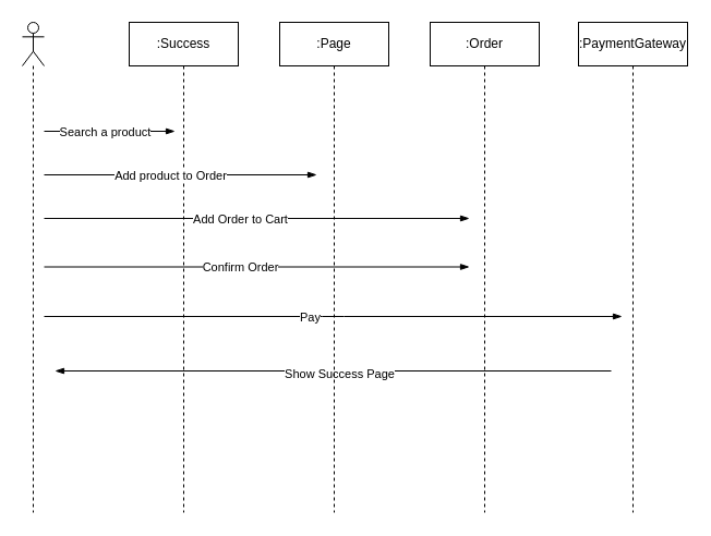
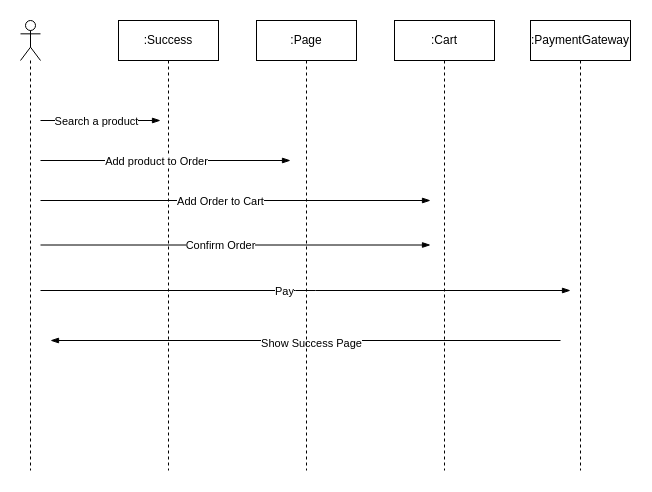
  <mxCell id="0" />
  <mxCell id="1" parent="0" />
  <mxCell id="2" value="" style="shape=umlLifeline;participant=umlActor;perimeter=lifelinePerimeter;whiteSpace=wrap;html=1;container=1;collapsible=0;recursiveResize=0;verticalAlign=top;spacingTop=36;outlineConnect=0;" parent="1" vertex="1"><mxGeometry x="20" y="20" width="20" height="450" as="geometry" /></mxCell>
- <mxCell id="3" value=":Order" style="shape=umlLifeline;perimeter=lifelinePerimeter;whiteSpace=wrap;html=1;container=1;collapsible=0;recursiveResize=0;outlineConnect=0;" parent="1" vertex="1"><mxGeometry x="394" y="20" width="100" height="450" as="geometry" /></mxCell>
+ <mxCell id="3" value=":Cart" style="shape=umlLifeline;perimeter=lifelinePerimeter;whiteSpace=wrap;html=1;container=1;collapsible=0;recursiveResize=0;outlineConnect=0;" parent="1" vertex="1"><mxGeometry x="394" y="20" width="100" height="450" as="geometry" /></mxCell>
  <mxCell id="4" value="" style="edgeStyle=elbowEdgeStyle;fontSize=12;html=1;endArrow=blockThin;endFill=1;" edge="1" parent="3"><mxGeometry width="160" relative="1" as="geometry"><mxPoint x="166" y="320" as="sourcePoint" /><mxPoint x="-344" y="320" as="targetPoint" /></mxGeometry></mxCell>
  <mxCell id="5" value="Show Success Page" style="edgeLabel;html=1;align=center;verticalAlign=middle;resizable=0;points=[];" vertex="1" connectable="0" parent="4"><mxGeometry x="0.204" y="2" relative="1" as="geometry"><mxPoint x="57" as="offset" /></mxGeometry></mxCell>
  <mxCell id="6" value=":PaymentGateway" style="shape=umlLifeline;perimeter=lifelinePerimeter;whiteSpace=wrap;html=1;container=1;collapsible=0;recursiveResize=0;outlineConnect=0;" parent="1" vertex="1"><mxGeometry x="530" y="20" width="100" height="450" as="geometry" /></mxCell>
  <mxCell id="7" value=":Page" style="shape=umlLifeline;perimeter=lifelinePerimeter;whiteSpace=wrap;html=1;container=1;collapsible=0;recursiveResize=0;outlineConnect=0;" vertex="1" parent="1"><mxGeometry x="256" y="20" width="100" height="450" as="geometry" /></mxCell>
  <mxCell id="8" value="" style="edgeStyle=elbowEdgeStyle;fontSize=12;html=1;endArrow=blockThin;endFill=1;" edge="1" parent="7"><mxGeometry width="160" relative="1" as="geometry"><mxPoint x="-216" y="224.5" as="sourcePoint" /><mxPoint x="174" y="224.5" as="targetPoint" /></mxGeometry></mxCell>
  <mxCell id="9" value="Confirm Order" style="edgeLabel;html=1;align=center;verticalAlign=middle;resizable=0;points=[];" vertex="1" connectable="0" parent="8"><mxGeometry x="-0.083" relative="1" as="geometry"><mxPoint as="offset" /></mxGeometry></mxCell>
  <mxCell id="10" value=":Success" style="shape=umlLifeline;perimeter=lifelinePerimeter;whiteSpace=wrap;html=1;container=1;collapsible=0;recursiveResize=0;outlineConnect=0;" vertex="1" parent="1"><mxGeometry x="118" y="20" width="100" height="450" as="geometry" /></mxCell>
  <mxCell id="11" value="" style="edgeStyle=elbowEdgeStyle;fontSize=12;html=1;endArrow=blockThin;endFill=1;" edge="1" parent="10"><mxGeometry width="160" relative="1" as="geometry"><mxPoint x="-78" y="140" as="sourcePoint" /><mxPoint x="172" y="140" as="targetPoint" /></mxGeometry></mxCell>
  <mxCell id="12" value="Add product to Order" style="edgeLabel;html=1;align=center;verticalAlign=middle;resizable=0;points=[];" vertex="1" connectable="0" parent="11"><mxGeometry x="-0.083" relative="1" as="geometry"><mxPoint as="offset" /></mxGeometry></mxCell>
  <mxCell id="13" value="" style="edgeStyle=elbowEdgeStyle;fontSize=12;html=1;endArrow=blockThin;endFill=1;" edge="1" parent="1"><mxGeometry width="160" relative="1" as="geometry"><mxPoint x="40" y="120" as="sourcePoint" /><mxPoint x="160" y="120" as="targetPoint" /></mxGeometry></mxCell>
  <mxCell id="14" value="Search a product" style="edgeLabel;html=1;align=center;verticalAlign=middle;resizable=0;points=[];" vertex="1" connectable="0" parent="13"><mxGeometry x="-0.083" relative="1" as="geometry"><mxPoint as="offset" /></mxGeometry></mxCell>
  <mxCell id="15" value="" style="edgeStyle=elbowEdgeStyle;fontSize=12;html=1;endArrow=blockThin;endFill=1;" edge="1" parent="1"><mxGeometry width="160" relative="1" as="geometry"><mxPoint x="40" y="200" as="sourcePoint" /><mxPoint x="430" y="200" as="targetPoint" /></mxGeometry></mxCell>
  <mxCell id="16" value="Add Order to Cart" style="edgeLabel;html=1;align=center;verticalAlign=middle;resizable=0;points=[];" vertex="1" connectable="0" parent="15"><mxGeometry x="-0.083" relative="1" as="geometry"><mxPoint as="offset" /></mxGeometry></mxCell>
  <mxCell id="17" value="" style="edgeStyle=elbowEdgeStyle;fontSize=12;html=1;endArrow=blockThin;endFill=1;" edge="1" parent="1"><mxGeometry width="160" relative="1" as="geometry"><mxPoint x="40" y="290" as="sourcePoint" /><mxPoint x="570" y="290" as="targetPoint" /></mxGeometry></mxCell>
  <mxCell id="18" value="Pay" style="edgeLabel;html=1;align=center;verticalAlign=middle;resizable=0;points=[];" vertex="1" connectable="0" parent="17"><mxGeometry x="-0.083" relative="1" as="geometry"><mxPoint as="offset" /></mxGeometry></mxCell>
